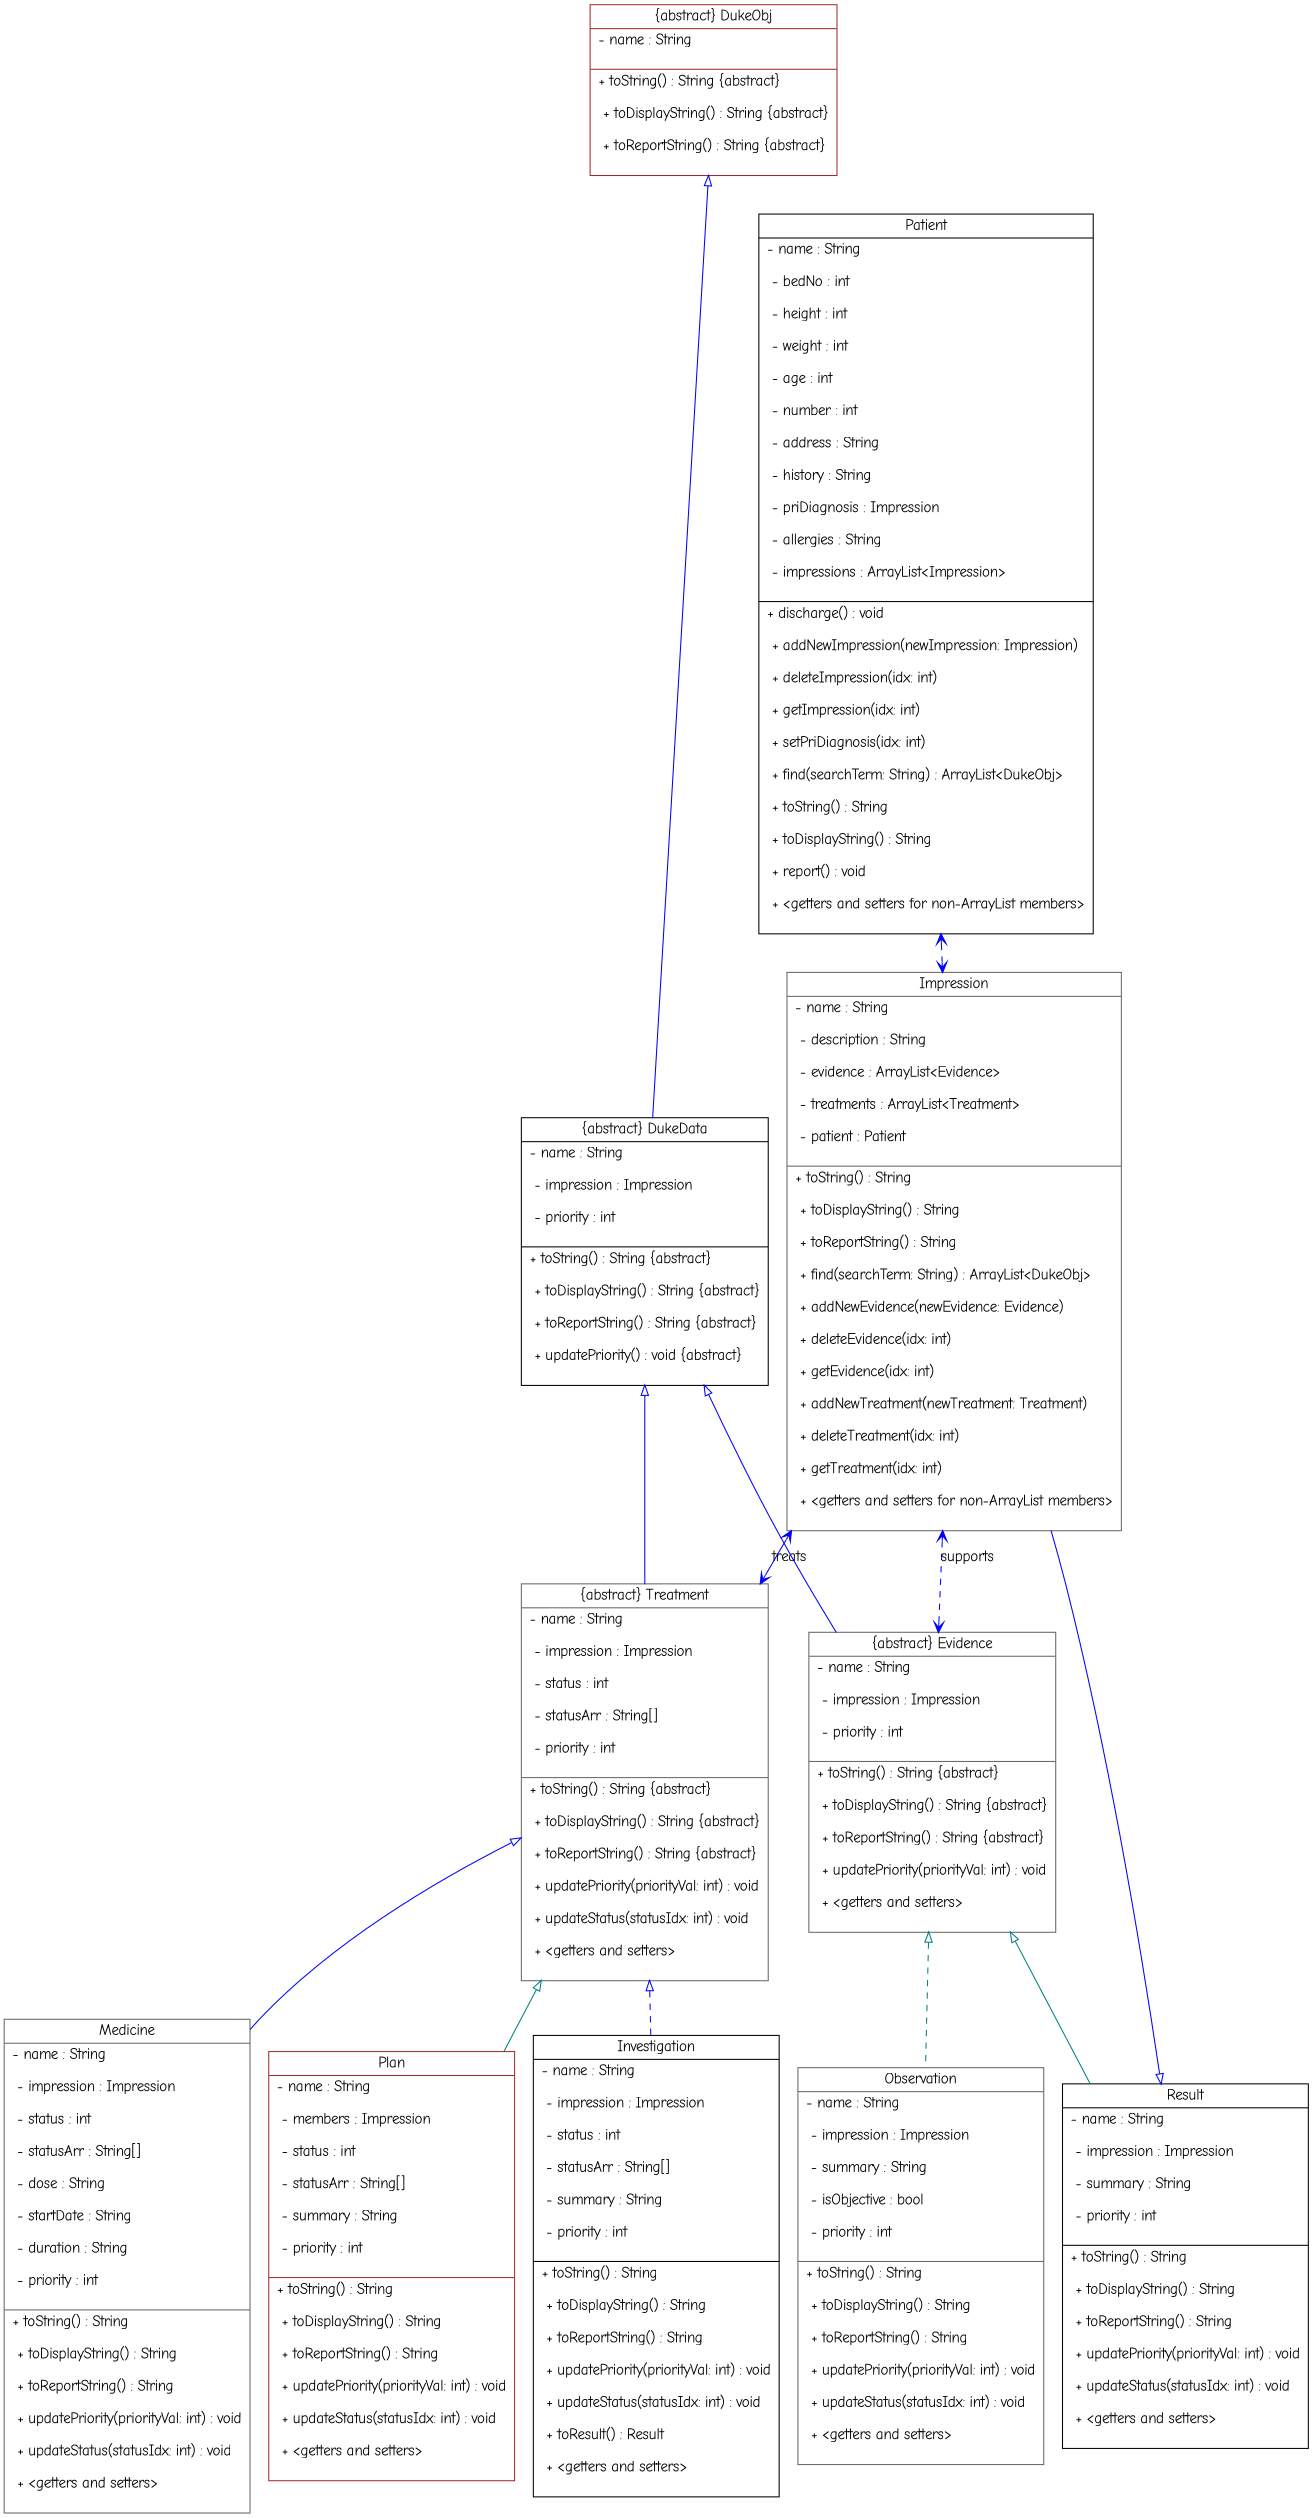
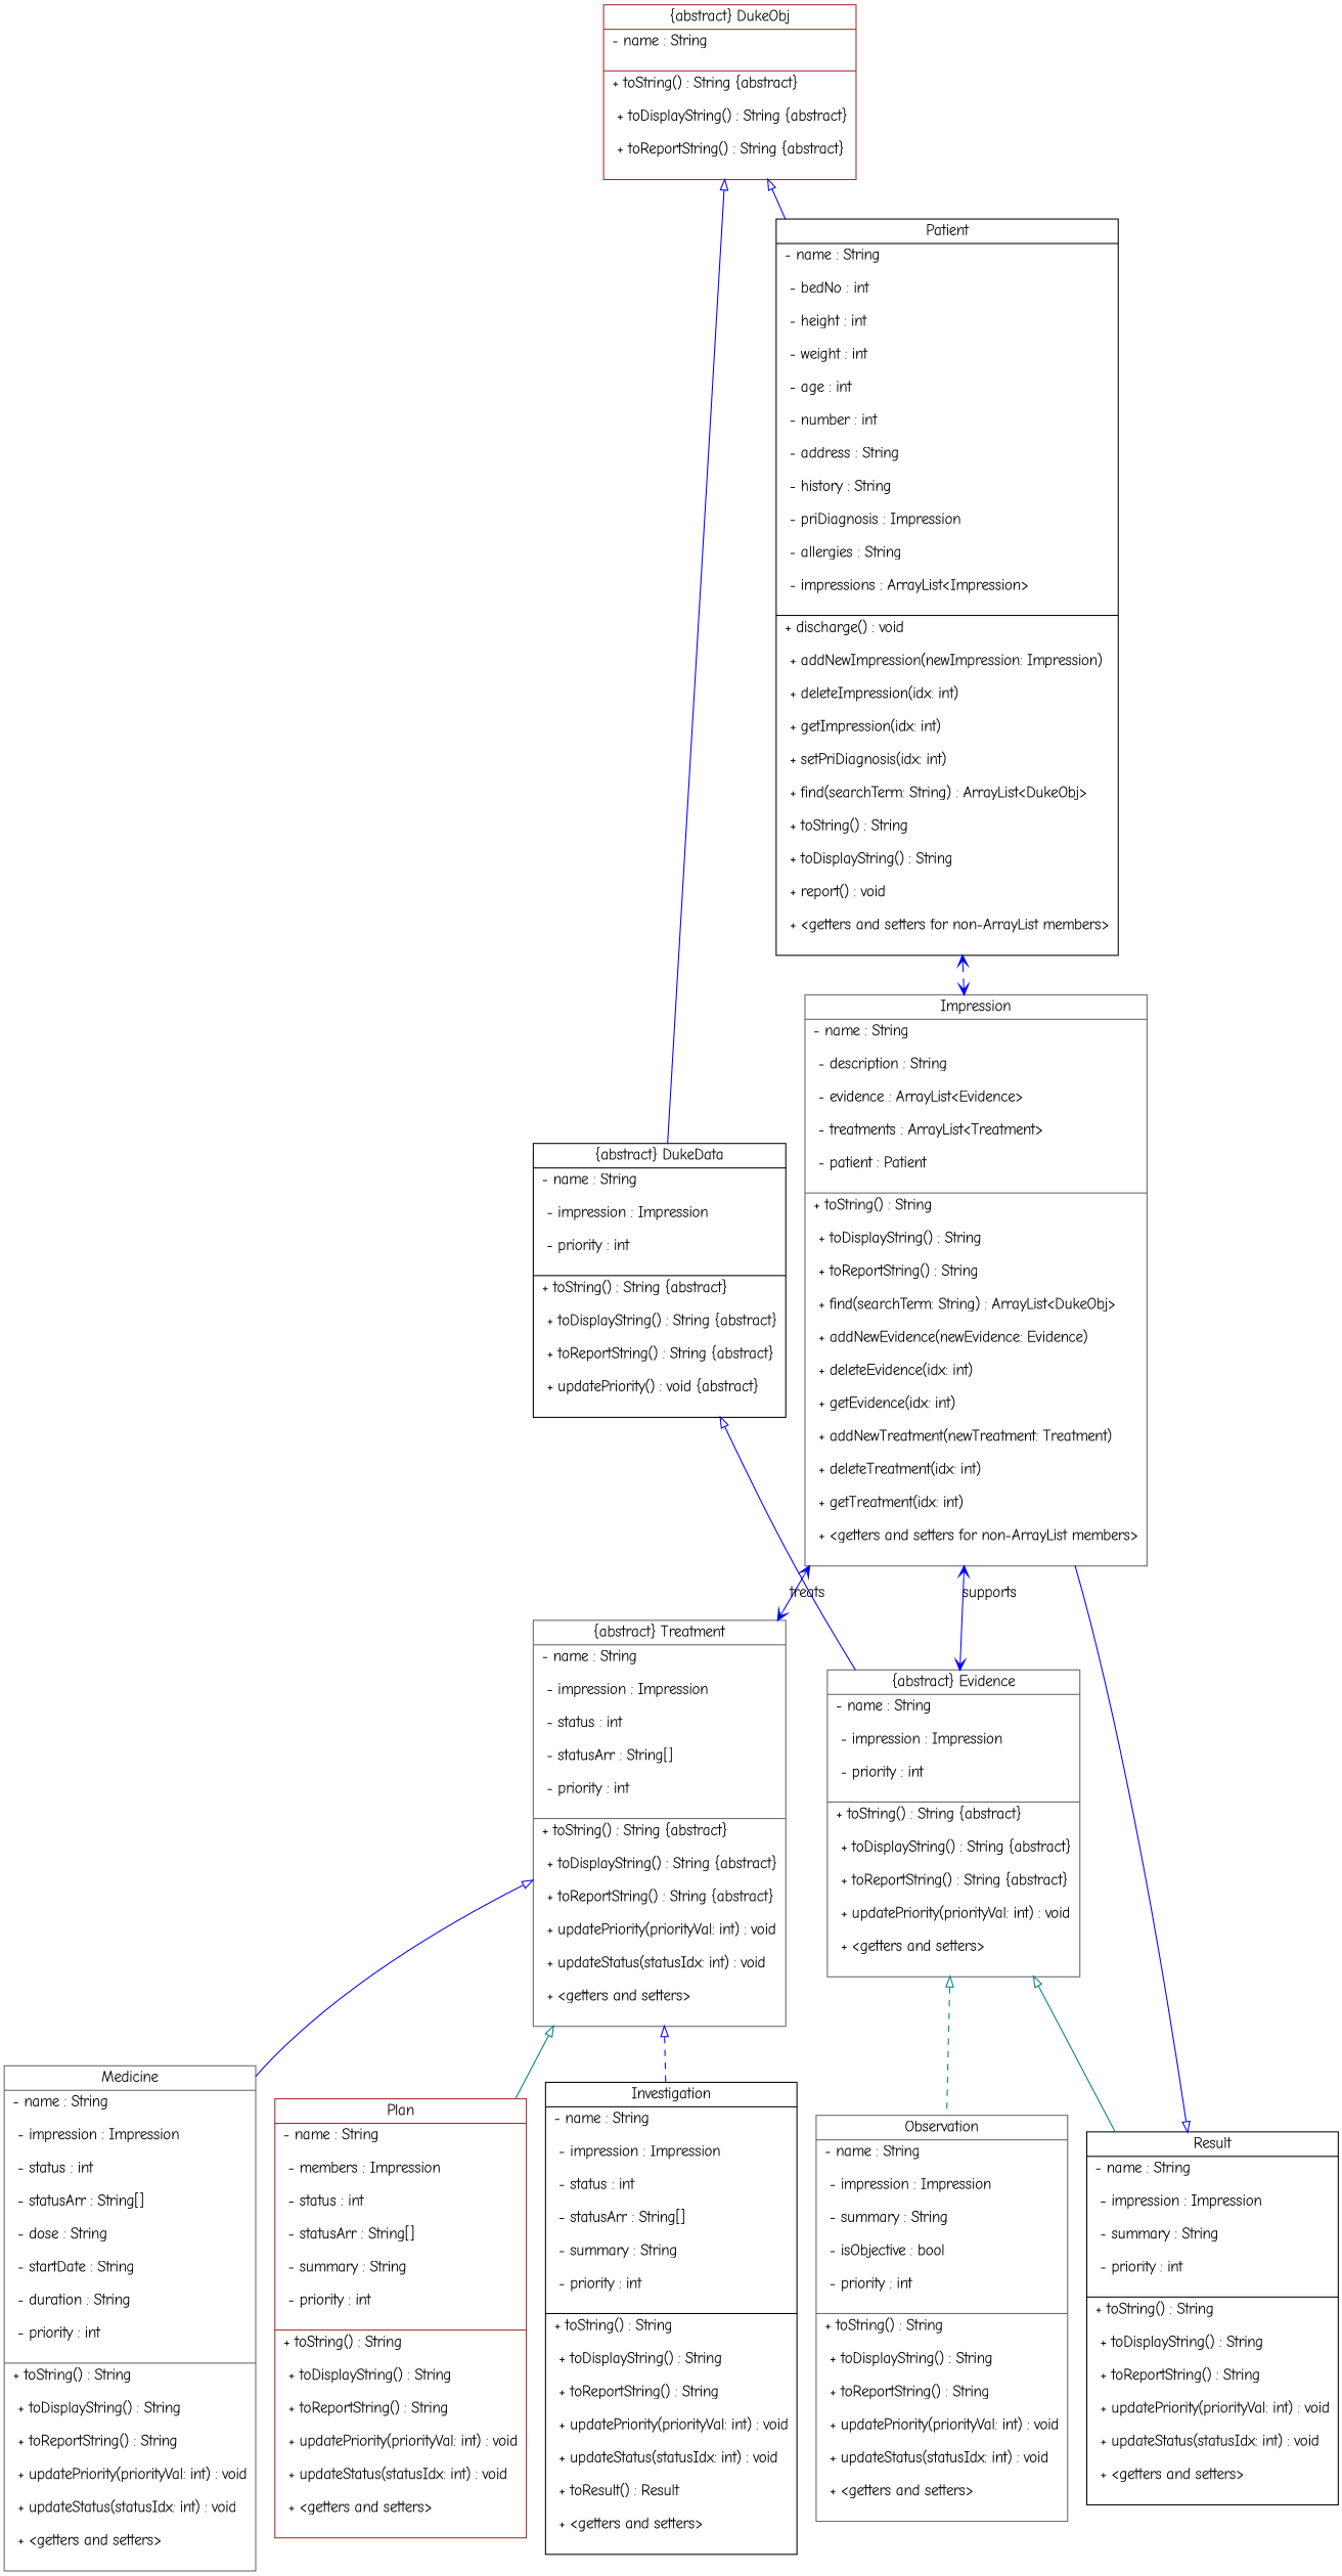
  digraph {
    fontname="Comic Neue"
    node [color=gray40 fontname="Comic Neue" shape=record]
    edge [arrowhead=vee arrowtail=empty color=blue dir=back fontname="Comic Neue" style=solid]
    n1 [color=black label="{Patient\n        |- name : String\l\n        - bedNo : int\l\n        - height : int\l\n        - weight : int\l\n        - age : int\l\n        - number : int\l\n        - address : String\l\n        - history : String\l\n        - priDiagnosis : Impression\l\n        - allergies : String\l\n        - impressions : ArrayList\<Impression\>\l\n        |+ discharge() : void\l\n        + addNewImpression(newImpression: Impression)\l\n        + deleteImpression(idx: int)\l\n        + getImpression(idx: int)\l\n        + setPriDiagnosis(idx: int)\l\n        + find(searchTerm: String) : ArrayList\<DukeObj\>\l\n        + toString() : String\l\n        + toDisplayString() : String\l\n        + report() : void\l\n        + \<getters and setters for non-ArrayList members\>\l\n        }"]
    n2 [label="{Impression\n        |- name : String\l\n        - description : String\l\n        - evidence : ArrayList\<Evidence\>\l\n        - treatments : ArrayList\<Treatment\>\l\n        - patient : Patient\l\n        |+ toString() : String\l\n        + toDisplayString() : String\l\n        + toReportString() : String\l\n        + find(searchTerm: String) : ArrayList\<DukeObj\>\l\n        + addNewEvidence(newEvidence: Evidence)\l\n        + deleteEvidence(idx: int)\l\n        + getEvidence(idx: int)\l\n        + addNewTreatment(newTreatment: Treatment)\l\n        + deleteTreatment(idx: int)\l\n        + getTreatment(idx: int)\l\n        + \<getters and setters for non-ArrayList members\>\l\n        }"]
    n3 [color=black label="{\{abstract\} DukeData\n        |- name : String\l\n        - impression : Impression\l\n        - priority : int\l\n        |+ toString() : String \{abstract\}\l\n        + toDisplayString() : String \{abstract\}\l\n        + toReportString() : String \{abstract\}\l\n        + updatePriority() : void \{abstract\}\l\n        }"]
    n4 [label="{\{abstract\} Evidence\n    |- name : String\l\n    - impression : Impression\l\n    - priority : int\l\n    |+ toString() : String \{abstract\}\l\n    + toDisplayString() : String \{abstract\}\l\n    + toReportString() : String \{abstract\}\l\n    + updatePriority(priorityVal: int) : void\l\n    + \<getters and setters\>\l\n    }"]
    n5 [label="{\{abstract\} Treatment\n    |- name : String\l\n    - impression : Impression\l\n    - status : int\l\n    - statusArr : String[]\l\n    - priority : int\l\n    |+ toString() : String \{abstract\}\l\n    + toDisplayString() : String \{abstract\}\l\n    + toReportString() : String \{abstract\}\l\n    + updatePriority(priorityVal: int) : void\l\n    + updateStatus(statusIdx: int) : void\l\n    + \<getters and setters\>\l\n    }"]
    n6 [color=brown label="{\{abstract\} DukeObj\n    |- name : String\l\n    |+ toString() : String \{abstract\}\l\n    + toDisplayString() : String \{abstract\}\l\n    + toReportString() : String \{abstract\}\l\n    }"]
    n7 [color=black label="{Result\n    |- name : String\l\n    - impression : Impression\l\n    - summary : String\l\n    - priority : int\l\n    |+ toString() : String\l\n    + toDisplayString() : String\l\n    + toReportString() : String\l\n    + updatePriority(priorityVal: int) : void\l\n    + updateStatus(statusIdx: int) : void\l\n    + \<getters and setters\>\l\n    }"]
    n8 [label="{Observation\n    |- name : String\l\n    - impression : Impression\l\n    - summary : String\l\n    - isObjective : bool\l\n    - priority : int\l\n    |+ toString() : String\l\n    + toDisplayString() : String\l\n    + toReportString() : String\l\n    + updatePriority(priorityVal: int) : void\l\n    + updateStatus(statusIdx: int) : void\l\n    + \<getters and setters\>\l\n    }"]
    n9 [color=black label="{Investigation\n    |- name : String\l\n    - impression : Impression\l\n    - status : int\l\n    - statusArr : String[]\l\n    - summary : String\l\n    - priority : int\l\n    |+ toString() : String\l\n    + toDisplayString() : String\l\n    + toReportString() : String\l\n    + updatePriority(priorityVal: int) : void\l\n    + updateStatus(statusIdx: int) : void\l\n    + toResult() : Result\l\n    + \<getters and setters\>\l\n    }"]
    n10 [label="{Medicine\n    |- name : String\l\n    - impression : Impression\l\n    - status : int\l\n    - statusArr : String[]\l\n    - dose : String\l\n    - startDate : String\l\n    - duration : String\l\n    - priority : int\l\n    |+ toString() : String\l\n    + toDisplayString() : String\l\n    + toReportString() : String\l\n    + updatePriority(priorityVal: int) : void\l\n    + updateStatus(statusIdx: int) : void\l\n    + \<getters and setters\>\l\n    }"]
    n11 [color=brown label="{Plan\n    |- name : String\l\n    - members : Impression\l\n    - status : int\l\n    - statusArr : String[]\l\n    - summary : String\l\n    - priority : int\l\n    |+ toString() : String\l\n    + toDisplayString() : String\l\n    + toReportString() : String\l\n    + updatePriority(priorityVal: int) : void\l\n    + updateStatus(statusIdx: int) : void\l\n    + \<getters and setters\>\l\n    }"]
    subgraph sub_1 {
      n1
      n2
      n3
    }
    n1 -> n2 [arrowtail=vee dir=both style=dashed]
-   n2 -> n4 [arrowtail=vee dir=both label=supports style=dashed]
+   n2 -> n4 [arrowtail=vee dir=both label=supports]
    n2 -> n5 [arrowtail=vee dir=both label=treats]
    n3 -> n4
-   n3 -> n5
    n4 -> n7 [color=teal]
    n4 -> n8 [color=teal style=dashed]
    n5 -> n9 [style=dashed]
    n5 -> n10
    n5 -> n11 [color=teal]
+   n6 -> n1
    n6 -> n3
    n7 -> n2
  }
